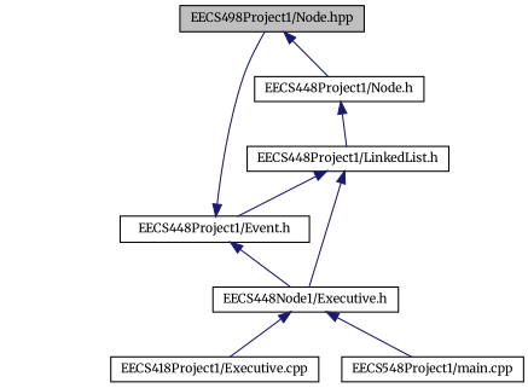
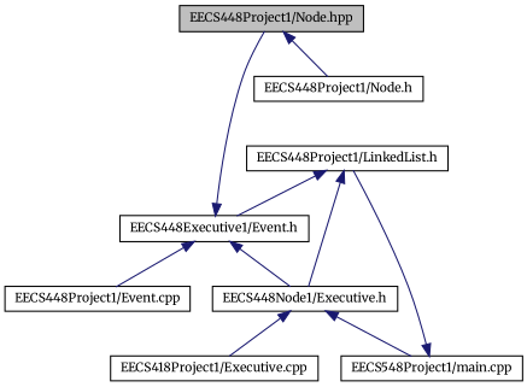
  digraph {
    fontname=Merriweather
    node [color=black fillcolor=white fontname=Merriweather fontsize=10 shape=record style=filled]
    edge [color=midnightblue dir=back fontname=Merriweather fontsize=10 labelfontname=Helvetica labelfontsize=10 style=solid]
-   n1 [fillcolor=grey75 fontcolor=black height=0.2 label="EECS498Project1/Node.hpp" width=0.4]
+   n1 [fillcolor=grey75 fontcolor=black height=0.2 label="EECS448Project1/Node.hpp" width=0.4]
    n2 [height=0.2 label="EECS448Project1/Node.h" width=0.4]
    n3 [height=0.2 label="EECS448Project1/LinkedList.h" width=0.4]
-   n4 [height=0.2 label="EECS448Project1/Event.h" width=0.4]
+   n4 [height=0.2 label="EECS448Executive1/Event.h" width=0.4]
    n5 [height=0.2 label="EECS448Node1/Executive.h" width=0.4]
+   n6 [height=0.2 label="EECS448Project1/Event.cpp" width=0.4]
    n7 [height=0.2 label="EECS418Project1/Executive.cpp" width=0.4]
    n8 [height=0.2 label="EECS548Project1/main.cpp" width=0.4]
    n1 -> n2
-   n2 -> n3
+   n8 -> n3
    n3 -> n4
    n3 -> n5
    n4 -> n1
    n4 -> n5
+   n4 -> n6
    n5 -> n7
    n5 -> n8
  }
